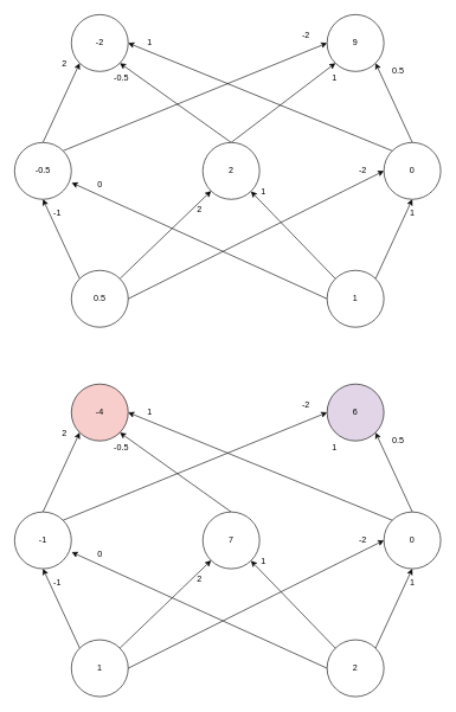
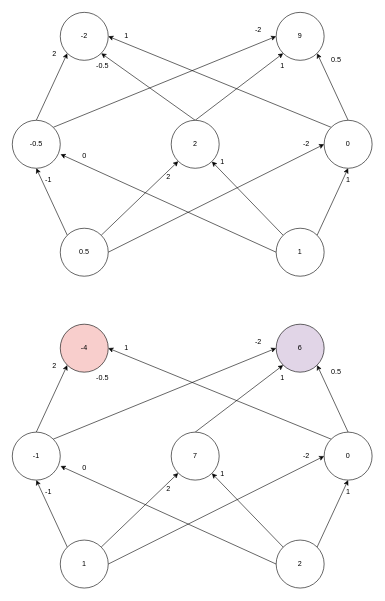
  <mxCell id="0" />
  <mxCell id="1" parent="0" />
  <mxCell id="2" style="edgeStyle=none;rounded=0;orthogonalLoop=1;jettySize=auto;html=1;exitX=0;exitY=0;exitDx=0;exitDy=0;" edge="1" parent="1" source="5" target="15"><mxGeometry relative="1" as="geometry" /></mxCell>
  <mxCell id="3" style="edgeStyle=none;rounded=0;orthogonalLoop=1;jettySize=auto;html=1;exitX=1;exitY=0;exitDx=0;exitDy=0;entryX=0.5;entryY=1;entryDx=0;entryDy=0;" edge="1" parent="1" source="5" target="8"><mxGeometry relative="1" as="geometry" /></mxCell>
  <mxCell id="4" style="edgeStyle=none;rounded=0;orthogonalLoop=1;jettySize=auto;html=1;exitX=0;exitY=0.5;exitDx=0;exitDy=0;entryX=1.006;entryY=0.708;entryDx=0;entryDy=0;entryPerimeter=0;" edge="1" parent="1" source="5" target="11"><mxGeometry relative="1" as="geometry" /></mxCell>
  <mxCell id="5" value="1" style="ellipse;whiteSpace=wrap;html=1;aspect=fixed;" vertex="1" parent="1"><mxGeometry x="460" y="380" width="80" height="80" as="geometry" /></mxCell>
  <mxCell id="6" style="edgeStyle=none;rounded=0;orthogonalLoop=1;jettySize=auto;html=1;exitX=0.5;exitY=0;exitDx=0;exitDy=0;entryX=1;entryY=1;entryDx=0;entryDy=0;" edge="1" parent="1" source="8" target="12"><mxGeometry relative="1" as="geometry" /></mxCell>
  <mxCell id="7" style="edgeStyle=none;rounded=0;orthogonalLoop=1;jettySize=auto;html=1;exitX=0;exitY=0;exitDx=0;exitDy=0;entryX=1;entryY=0.5;entryDx=0;entryDy=0;" edge="1" parent="1" source="8" target="16"><mxGeometry relative="1" as="geometry" /></mxCell>
  <mxCell id="8" value="0" style="ellipse;whiteSpace=wrap;html=1;aspect=fixed;" vertex="1" parent="1"><mxGeometry x="540" y="200" width="80" height="80" as="geometry" /></mxCell>
  <mxCell id="9" style="edgeStyle=none;rounded=0;orthogonalLoop=1;jettySize=auto;html=1;exitX=1;exitY=0;exitDx=0;exitDy=0;entryX=0;entryY=0.5;entryDx=0;entryDy=0;" edge="1" parent="1" source="11" target="12"><mxGeometry relative="1" as="geometry" /></mxCell>
  <mxCell id="10" style="edgeStyle=none;rounded=0;orthogonalLoop=1;jettySize=auto;html=1;exitX=0.5;exitY=0;exitDx=0;exitDy=0;entryX=0;entryY=1;entryDx=0;entryDy=0;" edge="1" parent="1" source="11" target="16"><mxGeometry relative="1" as="geometry" /></mxCell>
  <mxCell id="11" value="-0.5" style="ellipse;whiteSpace=wrap;html=1;aspect=fixed;" vertex="1" parent="1"><mxGeometry x="20" y="200" width="80" height="80" as="geometry" /></mxCell>
  <mxCell id="12" value="9" style="ellipse;whiteSpace=wrap;html=1;aspect=fixed;" vertex="1" parent="1"><mxGeometry x="460" y="20" width="80" height="80" as="geometry" /></mxCell>
  <mxCell id="13" style="edgeStyle=none;rounded=0;orthogonalLoop=1;jettySize=auto;html=1;exitX=0.5;exitY=0;exitDx=0;exitDy=0;entryX=0;entryY=1;entryDx=0;entryDy=0;" edge="1" parent="1" source="15" target="12"><mxGeometry relative="1" as="geometry" /></mxCell>
  <mxCell id="14" style="edgeStyle=none;rounded=0;orthogonalLoop=1;jettySize=auto;html=1;exitX=0.5;exitY=0;exitDx=0;exitDy=0;entryX=1;entryY=1;entryDx=0;entryDy=0;" edge="1" parent="1" source="15" target="16"><mxGeometry relative="1" as="geometry" /></mxCell>
  <mxCell id="15" value="2" style="ellipse;whiteSpace=wrap;html=1;aspect=fixed;" vertex="1" parent="1"><mxGeometry x="285" y="200" width="80" height="80" as="geometry" /></mxCell>
  <mxCell id="16" value="-2" style="ellipse;whiteSpace=wrap;html=1;aspect=fixed;" vertex="1" parent="1"><mxGeometry x="100" y="20" width="80" height="80" as="geometry" /></mxCell>
  <mxCell id="17" style="rounded=0;orthogonalLoop=1;jettySize=auto;html=1;exitX=1;exitY=0;exitDx=0;exitDy=0;entryX=0;entryY=1;entryDx=0;entryDy=0;" edge="1" parent="1" source="20" target="15"><mxGeometry relative="1" as="geometry" /></mxCell>
  <mxCell id="18" style="edgeStyle=none;rounded=0;orthogonalLoop=1;jettySize=auto;html=1;exitX=0;exitY=0;exitDx=0;exitDy=0;entryX=0.5;entryY=1;entryDx=0;entryDy=0;" edge="1" parent="1" source="20" target="11"><mxGeometry relative="1" as="geometry" /></mxCell>
  <mxCell id="19" style="edgeStyle=none;rounded=0;orthogonalLoop=1;jettySize=auto;html=1;exitX=1;exitY=0.5;exitDx=0;exitDy=0;entryX=0;entryY=0.5;entryDx=0;entryDy=0;" edge="1" parent="1" source="20" target="8"><mxGeometry relative="1" as="geometry" /></mxCell>
  <mxCell id="20" value="0.5" style="ellipse;whiteSpace=wrap;html=1;aspect=fixed;" vertex="1" parent="1"><mxGeometry x="100" y="380" width="80" height="80" as="geometry" /></mxCell>
  <mxCell id="21" value="-1" style="text;html=1;align=center;verticalAlign=middle;resizable=0;points=[];autosize=1;strokeColor=none;fillColor=none;" vertex="1" parent="1"><mxGeometry x="65" y="285" width="30" height="30" as="geometry" /></mxCell>
  <mxCell id="22" value="0" style="text;html=1;align=center;verticalAlign=middle;resizable=0;points=[];autosize=1;strokeColor=none;fillColor=none;" vertex="1" parent="1"><mxGeometry x="125" y="245" width="30" height="30" as="geometry" /></mxCell>
  <mxCell id="23" value="2" style="text;html=1;align=center;verticalAlign=middle;resizable=0;points=[];autosize=1;strokeColor=none;fillColor=none;" vertex="1" parent="1"><mxGeometry x="265" y="280" width="30" height="30" as="geometry" /></mxCell>
  <mxCell id="24" value="1" style="text;html=1;align=center;verticalAlign=middle;resizable=0;points=[];autosize=1;strokeColor=none;fillColor=none;" vertex="1" parent="1"><mxGeometry x="355" y="255" width="30" height="30" as="geometry" /></mxCell>
  <mxCell id="25" value="-2" style="text;html=1;align=center;verticalAlign=middle;resizable=0;points=[];autosize=1;strokeColor=none;fillColor=none;" vertex="1" parent="1"><mxGeometry x="495" y="225" width="30" height="30" as="geometry" /></mxCell>
  <mxCell id="26" value="1" style="text;html=1;align=center;verticalAlign=middle;resizable=0;points=[];autosize=1;strokeColor=none;fillColor=none;" vertex="1" parent="1"><mxGeometry x="565" y="285" width="30" height="30" as="geometry" /></mxCell>
  <mxCell id="27" value="0.5" style="text;html=1;align=center;verticalAlign=middle;resizable=0;points=[];autosize=1;strokeColor=none;fillColor=none;" vertex="1" parent="1"><mxGeometry x="540" y="85" width="40" height="30" as="geometry" /></mxCell>
  <mxCell id="28" value="1" style="text;html=1;align=center;verticalAlign=middle;resizable=0;points=[];autosize=1;strokeColor=none;fillColor=none;" vertex="1" parent="1"><mxGeometry x="455" y="95" width="30" height="30" as="geometry" /></mxCell>
  <mxCell id="29" value="-2" style="text;html=1;align=center;verticalAlign=middle;resizable=0;points=[];autosize=1;strokeColor=none;fillColor=none;" vertex="1" parent="1"><mxGeometry x="415" y="35" width="30" height="30" as="geometry" /></mxCell>
  <mxCell id="30" value="1" style="text;html=1;align=center;verticalAlign=middle;resizable=0;points=[];autosize=1;strokeColor=none;fillColor=none;" vertex="1" parent="1"><mxGeometry x="195" y="45" width="30" height="30" as="geometry" /></mxCell>
  <mxCell id="31" value="-0.5" style="text;html=1;align=center;verticalAlign=middle;resizable=0;points=[];autosize=1;strokeColor=none;fillColor=none;" vertex="1" parent="1"><mxGeometry x="150" y="95" width="40" height="30" as="geometry" /></mxCell>
  <mxCell id="32" value="2" style="text;html=1;align=center;verticalAlign=middle;resizable=0;points=[];autosize=1;strokeColor=none;fillColor=none;" vertex="1" parent="1"><mxGeometry x="75" y="75" width="30" height="30" as="geometry" /></mxCell>
  <mxCell id="33" style="edgeStyle=none;rounded=0;orthogonalLoop=1;jettySize=auto;html=1;exitX=0;exitY=0;exitDx=0;exitDy=0;" edge="1" parent="1" source="36" target="46"><mxGeometry relative="1" as="geometry" /></mxCell>
  <mxCell id="34" style="edgeStyle=none;rounded=0;orthogonalLoop=1;jettySize=auto;html=1;exitX=1;exitY=0;exitDx=0;exitDy=0;entryX=0.5;entryY=1;entryDx=0;entryDy=0;" edge="1" parent="1" source="36" target="39"><mxGeometry relative="1" as="geometry" /></mxCell>
  <mxCell id="35" style="edgeStyle=none;rounded=0;orthogonalLoop=1;jettySize=auto;html=1;exitX=0;exitY=0.5;exitDx=0;exitDy=0;entryX=1.006;entryY=0.708;entryDx=0;entryDy=0;entryPerimeter=0;" edge="1" parent="1" source="36" target="42"><mxGeometry relative="1" as="geometry" /></mxCell>
  <mxCell id="36" value="2" style="ellipse;whiteSpace=wrap;html=1;aspect=fixed;" vertex="1" parent="1"><mxGeometry x="460" y="900" width="80" height="80" as="geometry" /></mxCell>
  <mxCell id="37" style="edgeStyle=none;rounded=0;orthogonalLoop=1;jettySize=auto;html=1;exitX=0.5;exitY=0;exitDx=0;exitDy=0;entryX=1;entryY=1;entryDx=0;entryDy=0;" edge="1" parent="1" source="39" target="43"><mxGeometry relative="1" as="geometry" /></mxCell>
  <mxCell id="38" style="edgeStyle=none;rounded=0;orthogonalLoop=1;jettySize=auto;html=1;exitX=0;exitY=0;exitDx=0;exitDy=0;entryX=1;entryY=0.5;entryDx=0;entryDy=0;" edge="1" parent="1" source="39" target="47"><mxGeometry relative="1" as="geometry" /></mxCell>
  <mxCell id="39" value="0" style="ellipse;whiteSpace=wrap;html=1;aspect=fixed;" vertex="1" parent="1"><mxGeometry x="540" y="720" width="80" height="80" as="geometry" /></mxCell>
  <mxCell id="40" style="edgeStyle=none;rounded=0;orthogonalLoop=1;jettySize=auto;html=1;exitX=1;exitY=0;exitDx=0;exitDy=0;entryX=0;entryY=0.5;entryDx=0;entryDy=0;" edge="1" parent="1" source="42" target="43"><mxGeometry relative="1" as="geometry" /></mxCell>
  <mxCell id="41" style="edgeStyle=none;rounded=0;orthogonalLoop=1;jettySize=auto;html=1;exitX=0.5;exitY=0;exitDx=0;exitDy=0;entryX=0;entryY=1;entryDx=0;entryDy=0;" edge="1" parent="1" source="42" target="47"><mxGeometry relative="1" as="geometry" /></mxCell>
  <mxCell id="42" value="-1" style="ellipse;whiteSpace=wrap;html=1;aspect=fixed;" vertex="1" parent="1"><mxGeometry x="20" y="720" width="80" height="80" as="geometry" /></mxCell>
  <mxCell id="43" value="6" style="ellipse;whiteSpace=wrap;html=1;aspect=fixed;fillColor=#e1d5e7;" vertex="1" parent="1"><mxGeometry x="460" y="540" width="80" height="80" as="geometry" /></mxCell>
- <mxCell id="45" style="edgeStyle=none;rounded=0;orthogonalLoop=1;jettySize=auto;html=1;exitX=0.5;exitY=0;exitDx=0;exitDy=0;entryX=1;entryY=1;entryDx=0;entryDy=0;" edge="1" parent="1" source="46" target="47"><mxGeometry relative="1" as="geometry" /></mxCell>
+ <mxCell id="44" style="edgeStyle=none;rounded=0;orthogonalLoop=1;jettySize=auto;html=1;exitX=0.5;exitY=0;exitDx=0;exitDy=0;entryX=0;entryY=1;entryDx=0;entryDy=0;" edge="1" parent="1" source="46" target="43"><mxGeometry relative="1" as="geometry" /></mxCell>
  <mxCell id="46" value="7" style="ellipse;whiteSpace=wrap;html=1;aspect=fixed;" vertex="1" parent="1"><mxGeometry x="285" y="720" width="80" height="80" as="geometry" /></mxCell>
  <mxCell id="47" value="-4" style="ellipse;whiteSpace=wrap;html=1;aspect=fixed;fillColor=#f8cecc;" vertex="1" parent="1"><mxGeometry x="100" y="540" width="80" height="80" as="geometry" /></mxCell>
  <mxCell id="48" style="rounded=0;orthogonalLoop=1;jettySize=auto;html=1;exitX=1;exitY=0;exitDx=0;exitDy=0;entryX=0;entryY=1;entryDx=0;entryDy=0;" edge="1" parent="1" source="51" target="46"><mxGeometry relative="1" as="geometry" /></mxCell>
  <mxCell id="49" style="edgeStyle=none;rounded=0;orthogonalLoop=1;jettySize=auto;html=1;exitX=0;exitY=0;exitDx=0;exitDy=0;entryX=0.5;entryY=1;entryDx=0;entryDy=0;" edge="1" parent="1" source="51" target="42"><mxGeometry relative="1" as="geometry" /></mxCell>
  <mxCell id="50" style="edgeStyle=none;rounded=0;orthogonalLoop=1;jettySize=auto;html=1;exitX=1;exitY=0.5;exitDx=0;exitDy=0;entryX=0;entryY=0.5;entryDx=0;entryDy=0;" edge="1" parent="1" source="51" target="39"><mxGeometry relative="1" as="geometry" /></mxCell>
  <mxCell id="51" value="1" style="ellipse;whiteSpace=wrap;html=1;aspect=fixed;" vertex="1" parent="1"><mxGeometry x="100" y="900" width="80" height="80" as="geometry" /></mxCell>
  <mxCell id="52" value="-1" style="text;html=1;align=center;verticalAlign=middle;resizable=0;points=[];autosize=1;strokeColor=none;fillColor=none;" vertex="1" parent="1"><mxGeometry x="65" y="805" width="30" height="30" as="geometry" /></mxCell>
  <mxCell id="53" value="0" style="text;html=1;align=center;verticalAlign=middle;resizable=0;points=[];autosize=1;strokeColor=none;fillColor=none;" vertex="1" parent="1"><mxGeometry x="125" y="765" width="30" height="30" as="geometry" /></mxCell>
  <mxCell id="54" value="2" style="text;html=1;align=center;verticalAlign=middle;resizable=0;points=[];autosize=1;strokeColor=none;fillColor=none;" vertex="1" parent="1"><mxGeometry x="265" y="800" width="30" height="30" as="geometry" /></mxCell>
  <mxCell id="55" value="1" style="text;html=1;align=center;verticalAlign=middle;resizable=0;points=[];autosize=1;strokeColor=none;fillColor=none;" vertex="1" parent="1"><mxGeometry x="355" y="775" width="30" height="30" as="geometry" /></mxCell>
  <mxCell id="56" value="-2" style="text;html=1;align=center;verticalAlign=middle;resizable=0;points=[];autosize=1;strokeColor=none;fillColor=none;" vertex="1" parent="1"><mxGeometry x="495" y="745" width="30" height="30" as="geometry" /></mxCell>
  <mxCell id="57" value="1" style="text;html=1;align=center;verticalAlign=middle;resizable=0;points=[];autosize=1;strokeColor=none;fillColor=none;" vertex="1" parent="1"><mxGeometry x="565" y="805" width="30" height="30" as="geometry" /></mxCell>
  <mxCell id="58" value="0.5" style="text;html=1;align=center;verticalAlign=middle;resizable=0;points=[];autosize=1;strokeColor=none;fillColor=none;" vertex="1" parent="1"><mxGeometry x="540" y="605" width="40" height="30" as="geometry" /></mxCell>
  <mxCell id="59" value="1" style="text;html=1;align=center;verticalAlign=middle;resizable=0;points=[];autosize=1;strokeColor=none;fillColor=none;" vertex="1" parent="1"><mxGeometry x="455" y="615" width="30" height="30" as="geometry" /></mxCell>
  <mxCell id="60" value="-2" style="text;html=1;align=center;verticalAlign=middle;resizable=0;points=[];autosize=1;strokeColor=none;fillColor=none;" vertex="1" parent="1"><mxGeometry x="415" y="555" width="30" height="30" as="geometry" /></mxCell>
  <mxCell id="61" value="1" style="text;html=1;align=center;verticalAlign=middle;resizable=0;points=[];autosize=1;strokeColor=none;fillColor=none;" vertex="1" parent="1"><mxGeometry x="195" y="565" width="30" height="30" as="geometry" /></mxCell>
  <mxCell id="62" value="-0.5" style="text;html=1;align=center;verticalAlign=middle;resizable=0;points=[];autosize=1;strokeColor=none;fillColor=none;" vertex="1" parent="1"><mxGeometry x="150" y="615" width="40" height="30" as="geometry" /></mxCell>
  <mxCell id="63" value="2" style="text;html=1;align=center;verticalAlign=middle;resizable=0;points=[];autosize=1;strokeColor=none;fillColor=none;" vertex="1" parent="1"><mxGeometry x="75" y="595" width="30" height="30" as="geometry" /></mxCell>
